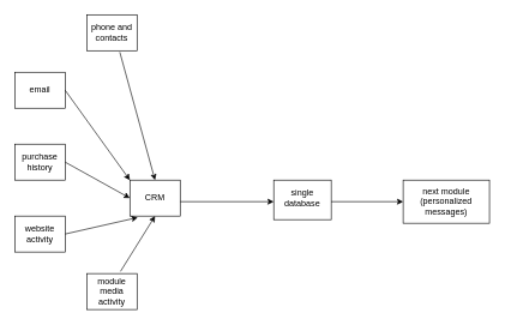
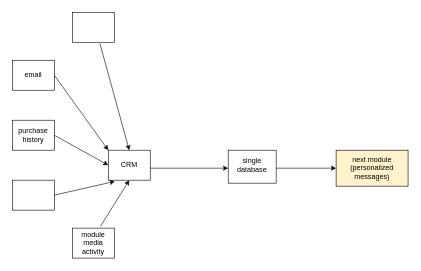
  <mxCell id="0" />
  <mxCell id="1" parent="0" />
  <mxCell id="2" value="" style="rounded=0;whiteSpace=wrap;html=1;" vertex="1" parent="1"><mxGeometry x="180" y="250" width="70" height="50" as="geometry" /></mxCell>
  <mxCell id="3" value="CRM" style="text;html=1;align=center;verticalAlign=middle;whiteSpace=wrap;rounded=0;" vertex="1" parent="1"><mxGeometry x="185" y="260" width="60" height="30" as="geometry" /></mxCell>
  <mxCell id="4" value="" style="rounded=0;whiteSpace=wrap;html=1;" vertex="1" parent="1"><mxGeometry x="20" y="100" width="70" height="50" as="geometry" /></mxCell>
  <mxCell id="5" value="" style="rounded=0;whiteSpace=wrap;html=1;" vertex="1" parent="1"><mxGeometry x="20" y="200" width="70" height="50" as="geometry" /></mxCell>
  <mxCell id="6" value="" style="rounded=0;whiteSpace=wrap;html=1;" vertex="1" parent="1"><mxGeometry x="20" y="300" width="70" height="50" as="geometry" /></mxCell>
  <mxCell id="7" value="" style="rounded=0;whiteSpace=wrap;html=1;" vertex="1" parent="1"><mxGeometry x="120" y="380" width="70" height="50" as="geometry" /></mxCell>
  <mxCell id="8" value="" style="rounded=0;whiteSpace=wrap;html=1;" vertex="1" parent="1"><mxGeometry x="120" y="20" width="70" height="50" as="geometry" /></mxCell>
- <mxCell id="9" value="phone and contacts" style="text;html=1;align=center;verticalAlign=middle;whiteSpace=wrap;rounded=0;" vertex="1" parent="1"><mxGeometry x="125" y="30" width="60" height="30" as="geometry" /></mxCell>
  <mxCell id="10" value="email" style="text;html=1;align=center;verticalAlign=middle;whiteSpace=wrap;rounded=0;" vertex="1" parent="1"><mxGeometry x="25" y="110" width="60" height="30" as="geometry" /></mxCell>
  <mxCell id="11" value="purchase history" style="text;html=1;align=center;verticalAlign=middle;whiteSpace=wrap;rounded=0;" vertex="1" parent="1"><mxGeometry x="25" y="210" width="60" height="30" as="geometry" /></mxCell>
- <mxCell id="12" value="website activity" style="text;html=1;align=center;verticalAlign=middle;whiteSpace=wrap;rounded=0;" vertex="1" parent="1"><mxGeometry x="25" y="310" width="60" height="30" as="geometry" /></mxCell>
  <mxCell id="13" value="module media activity" style="text;html=1;align=center;verticalAlign=middle;whiteSpace=wrap;rounded=0;" vertex="1" parent="1"><mxGeometry x="125" y="390" width="60" height="30" as="geometry" /></mxCell>
  <mxCell id="14" value="" style="endArrow=classic;html=1;rounded=0;exitX=1;exitY=0.5;exitDx=0;exitDy=0;entryX=0;entryY=0;entryDx=0;entryDy=0;" edge="1" parent="1" source="4" target="2"><mxGeometry width="50" height="50" relative="1" as="geometry"><mxPoint x="230" y="350" as="sourcePoint" /><mxPoint x="280" y="300" as="targetPoint" /></mxGeometry></mxCell>
  <mxCell id="15" value="" style="endArrow=classic;html=1;rounded=0;exitX=0.657;exitY=1.04;exitDx=0;exitDy=0;exitPerimeter=0;entryX=0.5;entryY=0;entryDx=0;entryDy=0;" edge="1" parent="1" source="8" target="2"><mxGeometry width="50" height="50" relative="1" as="geometry"><mxPoint x="230" y="350" as="sourcePoint" /><mxPoint x="280" y="300" as="targetPoint" /></mxGeometry></mxCell>
  <mxCell id="16" value="" style="endArrow=classic;html=1;rounded=0;exitX=1;exitY=0.5;exitDx=0;exitDy=0;entryX=0;entryY=0.5;entryDx=0;entryDy=0;" edge="1" parent="1" source="5" target="2"><mxGeometry width="50" height="50" relative="1" as="geometry"><mxPoint x="230" y="350" as="sourcePoint" /><mxPoint x="280" y="300" as="targetPoint" /></mxGeometry></mxCell>
  <mxCell id="17" value="" style="endArrow=classic;html=1;rounded=0;exitX=1;exitY=0.5;exitDx=0;exitDy=0;entryX=0.157;entryY=1.04;entryDx=0;entryDy=0;entryPerimeter=0;" edge="1" parent="1" source="6" target="2"><mxGeometry width="50" height="50" relative="1" as="geometry"><mxPoint x="230" y="350" as="sourcePoint" /><mxPoint x="280" y="300" as="targetPoint" /></mxGeometry></mxCell>
  <mxCell id="18" value="" style="endArrow=classic;html=1;rounded=0;exitX=0.671;exitY=-0.06;exitDx=0;exitDy=0;exitPerimeter=0;entryX=0.5;entryY=1;entryDx=0;entryDy=0;" edge="1" parent="1" source="7" target="2"><mxGeometry width="50" height="50" relative="1" as="geometry"><mxPoint x="230" y="350" as="sourcePoint" /><mxPoint x="280" y="300" as="targetPoint" /></mxGeometry></mxCell>
  <mxCell id="19" value="" style="endArrow=classic;html=1;rounded=0;" edge="1" parent="1"><mxGeometry width="50" height="50" relative="1" as="geometry"><mxPoint x="250" y="280" as="sourcePoint" /><mxPoint x="380" y="280" as="targetPoint" /></mxGeometry></mxCell>
  <mxCell id="20" value="" style="rounded=0;whiteSpace=wrap;html=1;" vertex="1" parent="1"><mxGeometry x="380" y="250" width="80" height="55" as="geometry" /></mxCell>
  <mxCell id="21" value="single database" style="text;html=1;align=center;verticalAlign=middle;whiteSpace=wrap;rounded=0;" vertex="1" parent="1"><mxGeometry x="390" y="260" width="60" height="30" as="geometry" /></mxCell>
  <mxCell id="22" value="" style="endArrow=classic;html=1;rounded=0;" edge="1" parent="1"><mxGeometry width="50" height="50" relative="1" as="geometry"><mxPoint x="460" y="280" as="sourcePoint" /><mxPoint x="560" y="280" as="targetPoint" /></mxGeometry></mxCell>
- <mxCell id="23" value="next module&lt;div&gt;(personalized messages)&lt;/div&gt;" style="rounded=0;whiteSpace=wrap;html=1;" vertex="1" parent="1"><mxGeometry x="560" y="250" width="120" height="60" as="geometry" /></mxCell>
+ <mxCell id="23" value="next module&lt;div&gt;(personalized messages)&lt;/div&gt;" style="rounded=0;whiteSpace=wrap;html=1;fillColor=#fff2cc;" vertex="1" parent="1"><mxGeometry x="560" y="250" width="120" height="60" as="geometry" /></mxCell>
